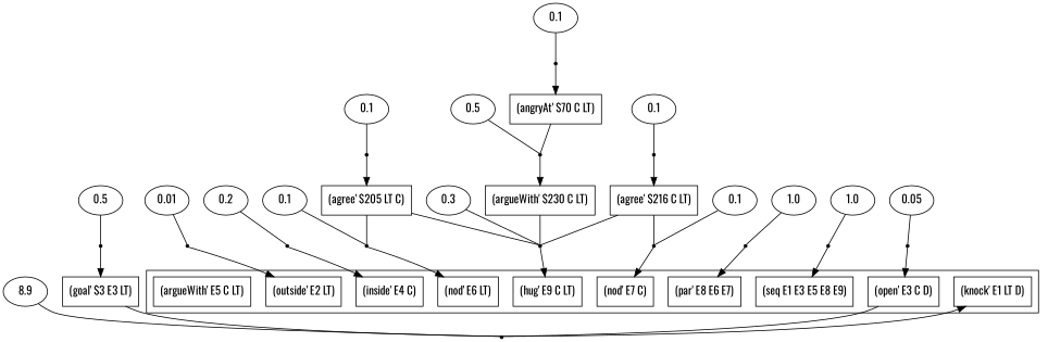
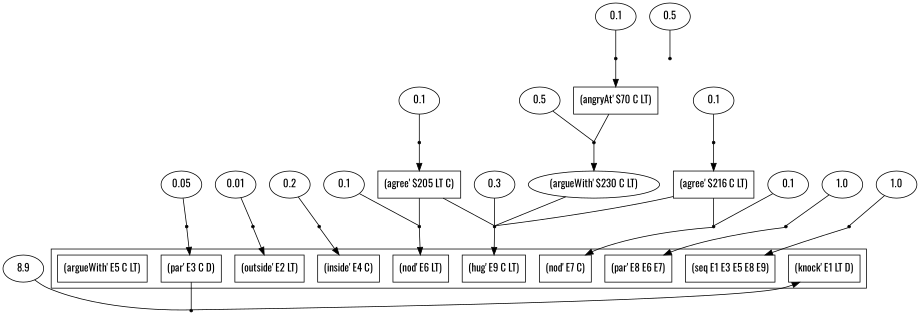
  digraph {
    fontname=Oswald
    rankdir=TB
    node [fontname=Oswald shape=box]
    edge [arrowhead=none fontname=Oswald]
    n1 [label="(knock' E1 LT D)"]
-   n2 [label="(open' E3 C D)"]
+   n2 [label="(par' E3 C D)"]
    n3 [label="(outside' E2 LT)"]
    n4 [label="(inside' E4 C)"]
    n5 [label="(nod' E6 LT)"]
    n6 [label="(nod' E7 C)"]
    n7 [label="(par' E8 E6 E7)"]
    n8 [label="(hug' E9 C LT)"]
    n9 [label="(seq E1 E3 E5 E8 E9)"]
    n10 [label="(argueWith' E5 C LT)"]
    r0 [shape=point]
    n12 [label=8.9 shape=""]
    n13 [label=0.05 shape=""]
    r1 [shape=point]
    n15 [label=0.5 shape=""]
    r2 [shape=point]
-   n17 [label="(goal' $3 E3 LT)"]
    n18 [label=0.01 shape=""]
    r3 [shape=point]
    n20 [label=0.2 shape=""]
    r4 [shape=point]
    n22 [label=0.5 shape=""]
    r5 [shape=point]
-   n24 [label="(argueWith' $230 C LT)"]
+   n24 [label="(argueWith' $230 C LT)" shape=ellipse]
    n25 [label=0.1 shape=""]
    r6 [shape=point]
    n27 [label="(angryAt' $70 C LT)"]
    n28 [label=0.1 shape=""]
    r7 [shape=point]
    n30 [label=0.1 shape=""]
    r8 [shape=point]
    n32 [label="(agree' $205 LT C)"]
    n33 [label=0.1 shape=""]
    r9 [shape=point]
    n35 [label=0.1 shape=""]
    r10 [shape=point]
    n37 [label="(agree' $216 C LT)"]
    n38 [label=1.0 shape=""]
    r11 [shape=point]
    n40 [label=0.3 shape=""]
    r12 [shape=point]
    n42 [label=1.0 shape=""]
    r13 [shape=point]
    subgraph cluster_1 {
      n1
      n2
      n3
      n4
      n5
      n6
      n7
      n8
      n9
      n10
    }
    n2 -> r0
    r0 -> n1 [arrowhead=""]
    n12 -> r0
    n13 -> r1
    r1 -> n2 [arrowhead=""]
    n15 -> r2
-   r2 -> n17 [arrowhead=""]
-   n17 -> r0
    n18 -> r3
    r3 -> n3 [arrowhead=""]
    n20 -> r4
    r4 -> n4 [arrowhead=""]
    n22 -> r5
    r5 -> n24 [arrowhead=""]
    n24 -> r12
    n25 -> r6
    r6 -> n27 [arrowhead=""]
    n27 -> r5
    n28 -> r7
    r7 -> n5 [arrowhead=""]
    n30 -> r8
    r8 -> n32 [arrowhead=""]
    n32 -> r7
    n32 -> r12
    n33 -> r9
    r9 -> n6 [arrowhead=""]
    n35 -> r10
    r10 -> n37 [arrowhead=""]
    n37 -> r9
    n37 -> r12
    n38 -> r11
    r11 -> n7 [arrowhead=""]
    n40 -> r12
    r12 -> n8 [arrowhead=""]
    n42 -> r13
    r13 -> n9 [arrowhead=""]
  }
